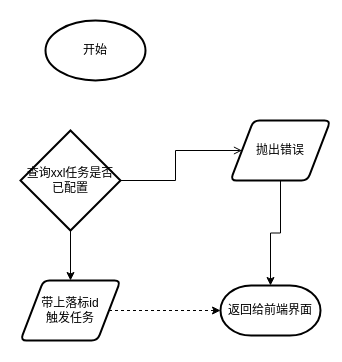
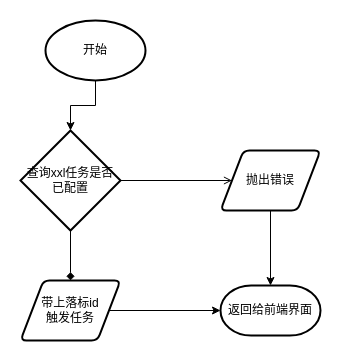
  <mxCell id="0" />
  <mxCell id="1" parent="0" />
+ <mxCell id="2" style="edgeStyle=orthogonalEdgeStyle;rounded=0;orthogonalLoop=1;jettySize=auto;html=1;entryX=0.5;entryY=0;entryDx=0;entryDy=0;entryPerimeter=0;" parent="1" source="3" target="6" edge="1"><mxGeometry relative="1" as="geometry" /></mxCell>
  <mxCell id="3" value="开始" style="strokeWidth=2;html=1;shape=mxgraph.flowchart.start_1;whiteSpace=wrap;" parent="1" vertex="1"><mxGeometry x="45" y="20" width="100" height="60" as="geometry" /></mxCell>
  <mxCell id="4" style="edgeStyle=orthogonalEdgeStyle;rounded=0;orthogonalLoop=1;jettySize=auto;html=1;entryX=0;entryY=0.5;entryDx=0;entryDy=0;endArrow=open;" parent="1" source="6" target="8" edge="1"><mxGeometry relative="1" as="geometry" /></mxCell>
- <mxCell id="5" style="edgeStyle=orthogonalEdgeStyle;rounded=0;orthogonalLoop=1;jettySize=auto;html=1;entryX=0.5;entryY=0;entryDx=0;entryDy=0;" parent="1" source="6" target="10" edge="1"><mxGeometry relative="1" as="geometry" /></mxCell>
+ <mxCell id="5" style="edgeStyle=orthogonalEdgeStyle;rounded=0;orthogonalLoop=1;jettySize=auto;html=1;entryX=0.5;entryY=0;entryDx=0;entryDy=0;endArrow=diamond;" parent="1" source="6" target="10" edge="1"><mxGeometry relative="1" as="geometry" /></mxCell>
  <mxCell id="6" value="查询xxl任务是否已配置" style="strokeWidth=2;html=1;shape=mxgraph.flowchart.decision;whiteSpace=wrap;" parent="1" vertex="1"><mxGeometry x="20" y="130" width="100" height="100" as="geometry" /></mxCell>
  <mxCell id="7" value="" style="edgeStyle=orthogonalEdgeStyle;rounded=0;orthogonalLoop=1;jettySize=auto;html=1;" parent="1" source="8" target="11" edge="1"><mxGeometry relative="1" as="geometry" /></mxCell>
- <mxCell id="8" value="抛出错误" style="shape=parallelogram;html=1;strokeWidth=2;perimeter=parallelogramPerimeter;whiteSpace=wrap;rounded=1;arcSize=12;size=0.23;" parent="1" vertex="1"><mxGeometry x="230" y="120" width="100" height="60" as="geometry" /></mxCell>
- <mxCell id="9" value="" style="edgeStyle=orthogonalEdgeStyle;rounded=0;orthogonalLoop=1;jettySize=auto;html=1;dashed=1;" parent="1" source="10" target="11" edge="1"><mxGeometry relative="1" as="geometry" /></mxCell>
+ <mxCell id="8" value="抛出错误" style="shape=parallelogram;html=1;strokeWidth=2;perimeter=parallelogramPerimeter;whiteSpace=wrap;rounded=1;arcSize=12;size=0.23;" parent="1" vertex="1"><mxGeometry x="220" y="150" width="100" height="60" as="geometry" /></mxCell>
+ <mxCell id="9" value="" style="edgeStyle=orthogonalEdgeStyle;rounded=0;orthogonalLoop=1;jettySize=auto;html=1;" parent="1" source="10" target="11" edge="1"><mxGeometry relative="1" as="geometry" /></mxCell>
  <mxCell id="10" value="带上落标id&lt;br&gt;触发任务" style="shape=parallelogram;html=1;strokeWidth=2;perimeter=parallelogramPerimeter;whiteSpace=wrap;rounded=1;arcSize=12;size=0.23;" parent="1" vertex="1"><mxGeometry x="20" y="280" width="100" height="60" as="geometry" /></mxCell>
  <mxCell id="11" value="返回给前端界面" style="strokeWidth=2;html=1;shape=mxgraph.flowchart.terminator;whiteSpace=wrap;" parent="1" vertex="1"><mxGeometry x="220" y="285" width="100" height="50" as="geometry" /></mxCell>
